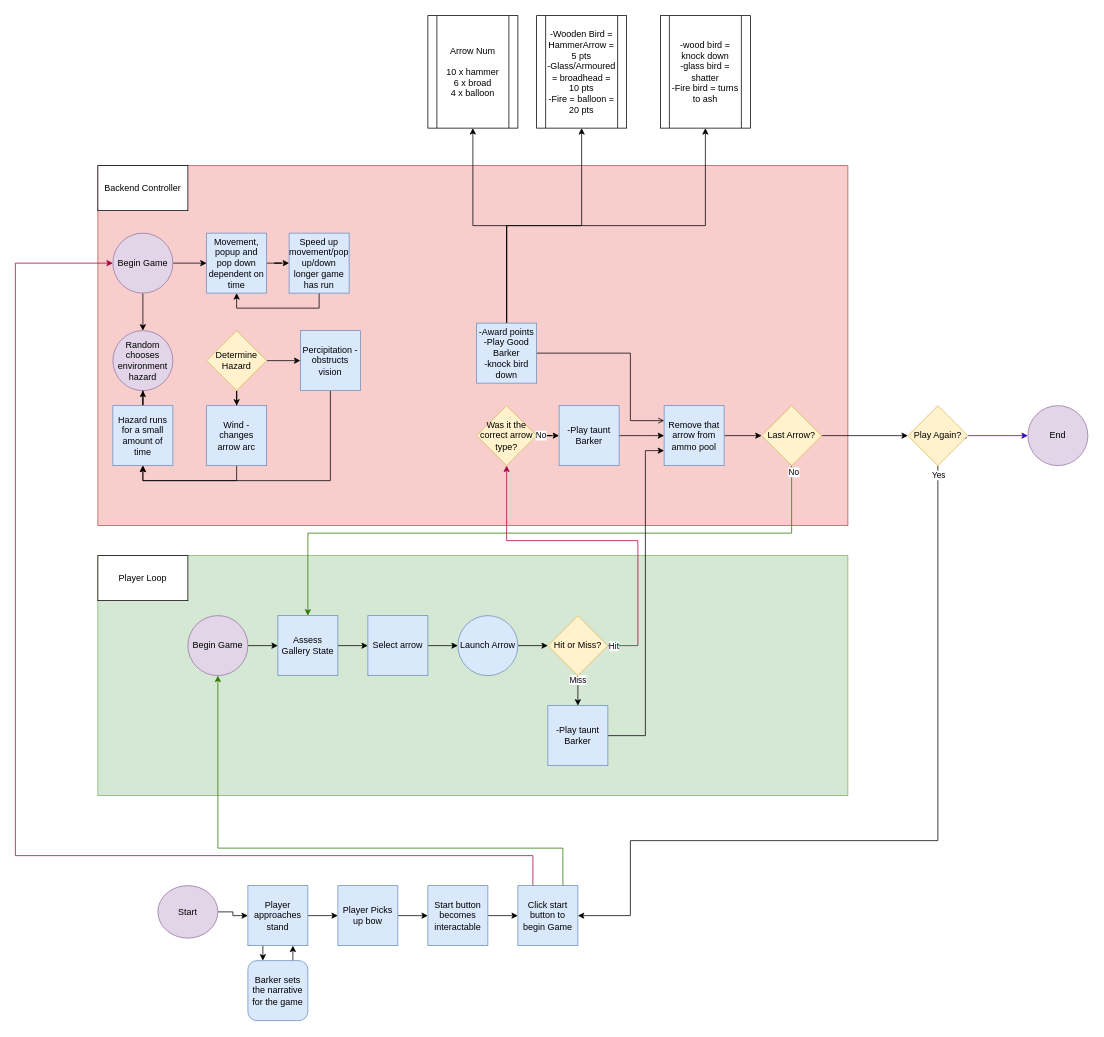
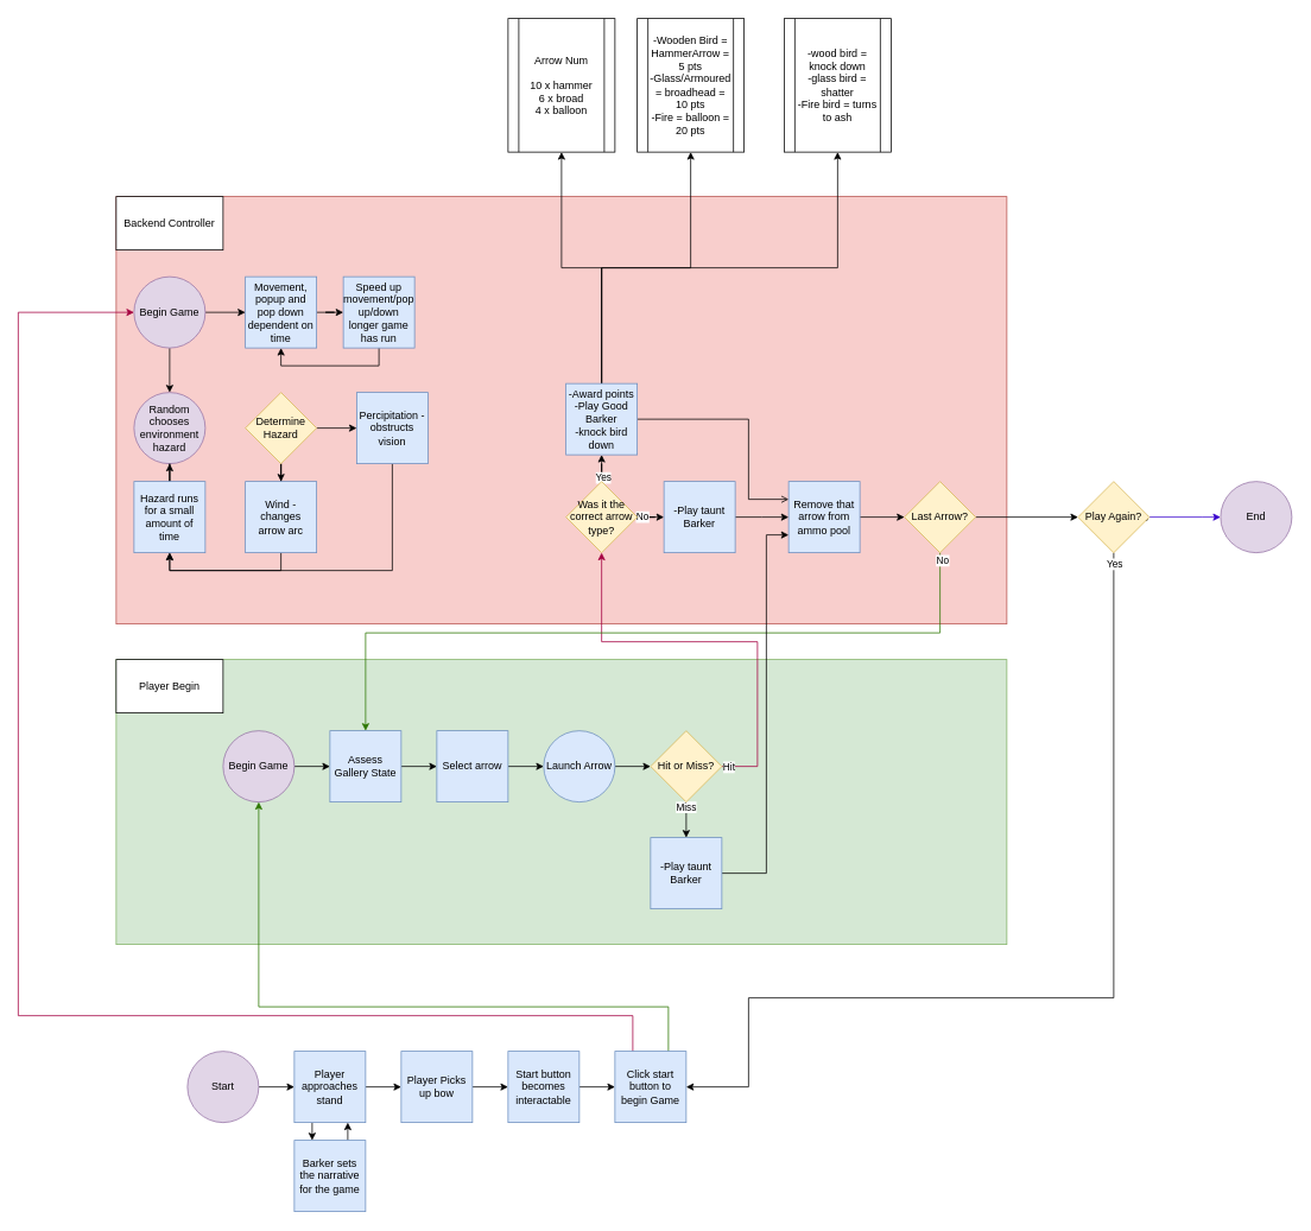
  <mxCell id="0" />
  <mxCell id="1" parent="0" />
  <mxCell id="2" value="" style="rounded=0;whiteSpace=wrap;html=1;fillColor=#d5e8d4;strokeColor=#82b366;" parent="1" vertex="1"><mxGeometry x="130" y="740" width="1000" height="320" as="geometry" /></mxCell>
  <mxCell id="3" value="" style="rounded=0;whiteSpace=wrap;html=1;fillColor=#f8cecc;strokeColor=#b85450;" parent="1" vertex="1"><mxGeometry x="130" y="220" width="1000" height="480" as="geometry" /></mxCell>
  <mxCell id="4" style="edgeStyle=orthogonalEdgeStyle;rounded=0;orthogonalLoop=1;jettySize=auto;html=1;" parent="1" source="6" target="18" edge="1"><mxGeometry relative="1" as="geometry" /></mxCell>
  <mxCell id="5" style="edgeStyle=orthogonalEdgeStyle;rounded=0;orthogonalLoop=1;jettySize=auto;html=1;entryX=0.25;entryY=0;entryDx=0;entryDy=0;exitX=0.25;exitY=1;exitDx=0;exitDy=0;" parent="1" source="6" target="22" edge="1"><mxGeometry relative="1" as="geometry"><Array as="points" /></mxGeometry></mxCell>
  <mxCell id="6" value="Player approaches stand" style="whiteSpace=wrap;html=1;aspect=fixed;fillColor=#dae8fc;strokeColor=#6c8ebf;" parent="1" vertex="1"><mxGeometry x="330" y="1180" width="80" height="80" as="geometry" /></mxCell>
  <mxCell id="7" style="edgeStyle=orthogonalEdgeStyle;rounded=0;orthogonalLoop=1;jettySize=auto;html=1;" parent="1" source="8" target="6" edge="1"><mxGeometry relative="1" as="geometry" /></mxCell>
- <mxCell id="8" value="Start" style="ellipse;whiteSpace=wrap;html=1;aspect=fixed;fillColor=#e1d5e7;strokeColor=#9673a6;" parent="1" vertex="1"><mxGeometry x="210" y="1180" width="80" height="70" as="geometry" /></mxCell>
+ <mxCell id="8" value="Start" style="ellipse;whiteSpace=wrap;html=1;aspect=fixed;fillColor=#e1d5e7;strokeColor=#9673a6;" parent="1" vertex="1"><mxGeometry y="1180" width="80" height="80" as="geometry" x="210" /></mxCell>
  <mxCell id="9" value="End" style="ellipse;whiteSpace=wrap;html=1;aspect=fixed;fillColor=#e1d5e7;strokeColor=#9673a6;" parent="1" vertex="1"><mxGeometry x="1370" y="540" width="80" height="80" as="geometry" /></mxCell>
  <mxCell id="10" style="edgeStyle=orthogonalEdgeStyle;rounded=0;orthogonalLoop=1;jettySize=auto;html=1;entryX=0;entryY=0.5;entryDx=0;entryDy=0;" parent="1" source="11" target="24" edge="1"><mxGeometry relative="1" as="geometry" /></mxCell>
  <mxCell id="11" value="Assess Gallery State" style="whiteSpace=wrap;html=1;aspect=fixed;fillColor=#dae8fc;strokeColor=#6c8ebf;" parent="1" vertex="1"><mxGeometry x="370" y="820" width="80" height="80" as="geometry" /></mxCell>
  <mxCell id="12" style="edgeStyle=orthogonalEdgeStyle;rounded=0;orthogonalLoop=1;jettySize=auto;html=1;entryX=0.5;entryY=1;entryDx=0;entryDy=0;fillColor=#60a917;strokeColor=#2D7600;exitX=0.75;exitY=0;exitDx=0;exitDy=0;" parent="1" source="14" target="20" edge="1"><mxGeometry relative="1" as="geometry"><Array as="points"><mxPoint x="750" y="1130" /><mxPoint x="290" y="1130" /></Array></mxGeometry></mxCell>
  <mxCell id="13" style="edgeStyle=orthogonalEdgeStyle;rounded=0;orthogonalLoop=1;jettySize=auto;html=1;entryX=0;entryY=0.5;entryDx=0;entryDy=0;fillColor=#d80073;strokeColor=#A50040;" parent="1" source="14" target="49" edge="1"><mxGeometry relative="1" as="geometry"><mxPoint x="60" y="540" as="targetPoint" /><Array as="points"><mxPoint x="710" y="1140" /><mxPoint x="20" y="1140" /><mxPoint x="20" y="350" /></Array></mxGeometry></mxCell>
  <mxCell id="14" value="Click start button to begin Game" style="whiteSpace=wrap;html=1;aspect=fixed;fillColor=#dae8fc;strokeColor=#6c8ebf;" parent="1" vertex="1"><mxGeometry x="690" y="1180" width="80" height="80" as="geometry" /></mxCell>
  <mxCell id="15" style="edgeStyle=orthogonalEdgeStyle;rounded=0;orthogonalLoop=1;jettySize=auto;html=1;" parent="1" source="16" target="14" edge="1"><mxGeometry relative="1" as="geometry" /></mxCell>
  <mxCell id="16" value="Start button becomes interactable" style="whiteSpace=wrap;html=1;aspect=fixed;fillColor=#dae8fc;strokeColor=#6c8ebf;" parent="1" vertex="1"><mxGeometry x="570" y="1180" width="80" height="80" as="geometry" /></mxCell>
  <mxCell id="17" style="edgeStyle=orthogonalEdgeStyle;rounded=0;orthogonalLoop=1;jettySize=auto;html=1;" parent="1" source="18" target="16" edge="1"><mxGeometry relative="1" as="geometry" /></mxCell>
  <mxCell id="18" value="Player Picks up bow" style="whiteSpace=wrap;html=1;aspect=fixed;fillColor=#dae8fc;strokeColor=#6c8ebf;" parent="1" vertex="1"><mxGeometry x="450" y="1180" width="80" height="80" as="geometry" /></mxCell>
  <mxCell id="19" style="edgeStyle=orthogonalEdgeStyle;rounded=0;orthogonalLoop=1;jettySize=auto;html=1;" parent="1" source="20" target="11" edge="1"><mxGeometry relative="1" as="geometry" /></mxCell>
  <mxCell id="20" value="Begin Game" style="ellipse;whiteSpace=wrap;html=1;aspect=fixed;fillColor=#e1d5e7;strokeColor=#9673a6;" parent="1" vertex="1"><mxGeometry x="250" y="820" width="80" height="80" as="geometry" /></mxCell>
  <mxCell id="21" style="edgeStyle=orthogonalEdgeStyle;rounded=0;orthogonalLoop=1;jettySize=auto;html=1;entryX=0.75;entryY=1;entryDx=0;entryDy=0;exitX=0.75;exitY=0;exitDx=0;exitDy=0;" parent="1" source="22" target="6" edge="1"><mxGeometry relative="1" as="geometry" /></mxCell>
- <mxCell id="22" value="Barker sets the narrative for the game" style="whiteSpace=wrap;html=1;aspect=fixed;fillColor=#dae8fc;strokeColor=#6c8ebf;rounded=1;" parent="1" vertex="1"><mxGeometry x="330" y="1280" width="80" height="80" as="geometry" /></mxCell>
+ <mxCell id="22" value="Barker sets the narrative for the game" style="whiteSpace=wrap;html=1;aspect=fixed;fillColor=#dae8fc;strokeColor=#6c8ebf;" parent="1" vertex="1"><mxGeometry x="330" y="1280" width="80" height="80" as="geometry" /></mxCell>
  <mxCell id="23" style="edgeStyle=orthogonalEdgeStyle;rounded=0;orthogonalLoop=1;jettySize=auto;html=1;" parent="1" source="24" target="26" edge="1"><mxGeometry relative="1" as="geometry" /></mxCell>
  <mxCell id="24" value="Select arrow" style="whiteSpace=wrap;html=1;aspect=fixed;fillColor=#dae8fc;strokeColor=#6c8ebf;" parent="1" vertex="1"><mxGeometry x="490" y="820" width="80" height="80" as="geometry" /></mxCell>
  <mxCell id="25" style="edgeStyle=orthogonalEdgeStyle;rounded=0;orthogonalLoop=1;jettySize=auto;html=1;" parent="1" source="26" target="31" edge="1"><mxGeometry relative="1" as="geometry" /></mxCell>
  <mxCell id="26" value="Launch Arrow" style="ellipse;whiteSpace=wrap;html=1;aspect=fixed;fillColor=#dae8fc;strokeColor=#6c8ebf;" parent="1" vertex="1"><mxGeometry x="610" y="820" width="80" height="80" as="geometry" /></mxCell>
  <mxCell id="27" style="edgeStyle=orthogonalEdgeStyle;rounded=0;orthogonalLoop=1;jettySize=auto;html=1;entryX=0.5;entryY=1;entryDx=0;entryDy=0;fillColor=#d80073;strokeColor=#A50040;" parent="1" source="31" target="36" edge="1"><mxGeometry relative="1" as="geometry"><Array as="points"><mxPoint x="850" y="860" /><mxPoint x="850" y="720" /><mxPoint x="675" y="720" /></Array></mxGeometry></mxCell>
  <mxCell id="28" value="Hit" style="edgeLabel;html=1;align=center;verticalAlign=middle;resizable=0;points=[];" parent="27" vertex="1" connectable="0"><mxGeometry x="-0.971" relative="1" as="geometry"><mxPoint as="offset" /></mxGeometry></mxCell>
  <mxCell id="29" style="edgeStyle=orthogonalEdgeStyle;rounded=0;orthogonalLoop=1;jettySize=auto;html=1;" parent="1" source="31" target="60" edge="1"><mxGeometry relative="1" as="geometry" /></mxCell>
  <mxCell id="30" value="Miss" style="edgeLabel;html=1;align=center;verticalAlign=middle;resizable=0;points=[];" parent="29" vertex="1" connectable="0"><mxGeometry x="-0.738" y="-1" relative="1" as="geometry"><mxPoint as="offset" /></mxGeometry></mxCell>
  <mxCell id="31" value="Hit or Miss?" style="rhombus;whiteSpace=wrap;html=1;fillColor=#fff2cc;strokeColor=#d6b656;" parent="1" vertex="1"><mxGeometry x="730" y="820" width="80" height="80" as="geometry" /></mxCell>
+ <mxCell id="32" style="edgeStyle=orthogonalEdgeStyle;rounded=0;orthogonalLoop=1;jettySize=auto;html=1;" parent="1" source="36" target="56" edge="1"><mxGeometry relative="1" as="geometry" /></mxCell>
+ <mxCell id="33" value="Yes" style="edgeLabel;html=1;align=center;verticalAlign=middle;resizable=0;points=[];" parent="32" vertex="1" connectable="0"><mxGeometry x="-0.787" y="-1" relative="1" as="geometry"><mxPoint as="offset" /></mxGeometry></mxCell>
  <mxCell id="34" style="edgeStyle=orthogonalEdgeStyle;rounded=0;orthogonalLoop=1;jettySize=auto;html=1;entryX=0;entryY=0.5;entryDx=0;entryDy=0;" parent="1" source="36" target="58" edge="1"><mxGeometry relative="1" as="geometry" /></mxCell>
  <mxCell id="35" value="No" style="edgeLabel;html=1;align=center;verticalAlign=middle;resizable=0;points=[];" parent="34" vertex="1" connectable="0"><mxGeometry x="-0.811" y="1" relative="1" as="geometry"><mxPoint as="offset" /></mxGeometry></mxCell>
  <mxCell id="36" value="Was it the correct arrow type?" style="rhombus;whiteSpace=wrap;html=1;fillColor=#fff2cc;strokeColor=#d6b656;" parent="1" vertex="1"><mxGeometry x="635" y="540" width="80" height="80" as="geometry" /></mxCell>
  <mxCell id="37" style="edgeStyle=orthogonalEdgeStyle;rounded=0;orthogonalLoop=1;jettySize=auto;html=1;" parent="1" source="38" target="44" edge="1"><mxGeometry relative="1" as="geometry" /></mxCell>
  <mxCell id="38" value="Remove that arrow from ammo pool" style="whiteSpace=wrap;html=1;aspect=fixed;fillColor=#dae8fc;strokeColor=#6c8ebf;" parent="1" vertex="1"><mxGeometry x="885" y="540" width="80" height="80" as="geometry" /></mxCell>
  <mxCell id="39" value="Backend Controller" style="rounded=0;whiteSpace=wrap;html=1;" parent="1" vertex="1"><mxGeometry x="130" y="220" width="120" height="60" as="geometry" /></mxCell>
- <mxCell id="40" value="Player Loop" style="rounded=0;whiteSpace=wrap;html=1;" parent="1" vertex="1"><mxGeometry x="130" y="740" width="120" height="60" as="geometry" /></mxCell>
+ <mxCell id="40" value="Player Begin" style="rounded=0;whiteSpace=wrap;html=1;" parent="1" vertex="1"><mxGeometry x="130" y="740" width="120" height="60" as="geometry" /></mxCell>
  <mxCell id="41" style="edgeStyle=orthogonalEdgeStyle;rounded=0;orthogonalLoop=1;jettySize=auto;html=1;fillColor=#60a917;strokeColor=#2D7600;" parent="1" source="44" target="11" edge="1"><mxGeometry relative="1" as="geometry"><Array as="points"><mxPoint x="1055" y="710" /><mxPoint x="410" y="710" /></Array></mxGeometry></mxCell>
  <mxCell id="42" value="No" style="edgeLabel;html=1;align=center;verticalAlign=middle;resizable=0;points=[];" parent="41" vertex="1" connectable="0"><mxGeometry x="-0.98" y="2" relative="1" as="geometry"><mxPoint as="offset" /></mxGeometry></mxCell>
  <mxCell id="43" style="edgeStyle=orthogonalEdgeStyle;rounded=0;orthogonalLoop=1;jettySize=auto;html=1;" parent="1" source="44" target="78" edge="1"><mxGeometry relative="1" as="geometry" /></mxCell>
  <mxCell id="44" value="Last Arrow?" style="rhombus;whiteSpace=wrap;html=1;fillColor=#fff2cc;strokeColor=#d6b656;" parent="1" vertex="1"><mxGeometry x="1015" y="540" width="80" height="80" as="geometry" /></mxCell>
  <mxCell id="45" style="edgeStyle=orthogonalEdgeStyle;rounded=0;orthogonalLoop=1;jettySize=auto;html=1;" parent="1" source="46" target="51" edge="1"><mxGeometry relative="1" as="geometry" /></mxCell>
  <mxCell id="46" value="Movement, popup and pop down dependent on time" style="whiteSpace=wrap;html=1;aspect=fixed;fillColor=#dae8fc;strokeColor=#6c8ebf;" parent="1" vertex="1"><mxGeometry x="275" y="310" width="80" height="80" as="geometry" /></mxCell>
  <mxCell id="47" style="edgeStyle=orthogonalEdgeStyle;rounded=0;orthogonalLoop=1;jettySize=auto;html=1;" parent="1" source="49" target="46" edge="1"><mxGeometry relative="1" as="geometry" /></mxCell>
  <mxCell id="48" style="edgeStyle=orthogonalEdgeStyle;rounded=0;orthogonalLoop=1;jettySize=auto;html=1;" parent="1" source="49" target="64" edge="1"><mxGeometry relative="1" as="geometry" /></mxCell>
  <mxCell id="49" value="Begin Game" style="ellipse;whiteSpace=wrap;html=1;aspect=fixed;fillColor=#e1d5e7;strokeColor=#9673a6;" parent="1" vertex="1"><mxGeometry x="150" y="310" width="80" height="80" as="geometry" /></mxCell>
  <mxCell id="50" style="edgeStyle=orthogonalEdgeStyle;rounded=0;orthogonalLoop=1;jettySize=auto;html=1;entryX=0.5;entryY=1;entryDx=0;entryDy=0;" parent="1" source="51" target="46" edge="1"><mxGeometry relative="1" as="geometry"><Array as="points"><mxPoint x="425" y="410" /><mxPoint x="315" y="410" /></Array></mxGeometry></mxCell>
  <mxCell id="51" value="Speed up movement/pop up/down longer game has run" style="whiteSpace=wrap;html=1;aspect=fixed;fillColor=#dae8fc;strokeColor=#6c8ebf;" parent="1" vertex="1"><mxGeometry x="385" y="310" width="80" height="80" as="geometry" /></mxCell>
  <mxCell id="52" style="edgeStyle=orthogonalEdgeStyle;rounded=0;orthogonalLoop=1;jettySize=auto;html=1;entryX=0;entryY=0.25;entryDx=0;entryDy=0;endArrow=open;" parent="1" source="56" target="38" edge="1"><mxGeometry relative="1" as="geometry"><Array as="points"><mxPoint x="840" y="470" /><mxPoint x="840" y="560" /></Array></mxGeometry></mxCell>
  <mxCell id="53" style="edgeStyle=orthogonalEdgeStyle;rounded=0;orthogonalLoop=1;jettySize=auto;html=1;" parent="1" source="56" target="61" edge="1"><mxGeometry relative="1" as="geometry" /></mxCell>
  <mxCell id="54" style="edgeStyle=orthogonalEdgeStyle;rounded=0;orthogonalLoop=1;jettySize=auto;html=1;entryX=0.5;entryY=1;entryDx=0;entryDy=0;" parent="1" source="56" target="62" edge="1"><mxGeometry relative="1" as="geometry" /></mxCell>
  <mxCell id="55" style="edgeStyle=orthogonalEdgeStyle;rounded=0;orthogonalLoop=1;jettySize=auto;html=1;entryX=0.5;entryY=1;entryDx=0;entryDy=0;" parent="1" source="56" target="63" edge="1"><mxGeometry relative="1" as="geometry"><Array as="points"><mxPoint x="675" y="300" /><mxPoint x="940" y="300" /></Array></mxGeometry></mxCell>
  <mxCell id="56" value="-Award points&lt;br&gt;-Play Good Barker&lt;br&gt;-knock bird down" style="whiteSpace=wrap;html=1;aspect=fixed;fillColor=#dae8fc;strokeColor=#6c8ebf;" parent="1" vertex="1"><mxGeometry x="635" y="430" width="80" height="80" as="geometry" /></mxCell>
  <mxCell id="57" style="edgeStyle=orthogonalEdgeStyle;rounded=0;orthogonalLoop=1;jettySize=auto;html=1;" parent="1" source="58" edge="1"><mxGeometry relative="1" as="geometry"><mxPoint x="885" y="580" as="targetPoint" /></mxGeometry></mxCell>
  <mxCell id="58" value="-Play taunt Barker" style="whiteSpace=wrap;html=1;aspect=fixed;fillColor=#dae8fc;strokeColor=#6c8ebf;" parent="1" vertex="1"><mxGeometry x="745" y="540" width="80" height="80" as="geometry" /></mxCell>
  <mxCell id="59" style="edgeStyle=orthogonalEdgeStyle;rounded=0;orthogonalLoop=1;jettySize=auto;html=1;entryX=0;entryY=0.75;entryDx=0;entryDy=0;exitX=1;exitY=0.5;exitDx=0;exitDy=0;" parent="1" source="60" target="38" edge="1"><mxGeometry relative="1" as="geometry"><Array as="points"><mxPoint x="860" y="980" /><mxPoint x="860" y="600" /></Array></mxGeometry></mxCell>
  <mxCell id="60" value="-Play taunt Barker" style="whiteSpace=wrap;html=1;aspect=fixed;fillColor=#dae8fc;strokeColor=#6c8ebf;" parent="1" vertex="1"><mxGeometry x="730" y="940" width="80" height="80" as="geometry" /></mxCell>
  <mxCell id="61" value="-Wooden Bird = HammerArrow = 5 pts&lt;br&gt;-Glass/Armoured = broadhead = 10 pts&lt;br&gt;-Fire = balloon = 20 pts" style="shape=process;whiteSpace=wrap;html=1;backgroundOutline=1;" parent="1" vertex="1"><mxGeometry x="715" y="20" width="120" height="150" as="geometry" /></mxCell>
  <mxCell id="62" value="Arrow Num&lt;br&gt;&lt;br&gt;10 x hammer&lt;br&gt;6 x broad&lt;br&gt;4 x balloon" style="shape=process;whiteSpace=wrap;html=1;backgroundOutline=1;" parent="1" vertex="1"><mxGeometry x="570" y="20" width="120" height="150" as="geometry" /></mxCell>
  <mxCell id="63" value="-wood bird = knock down&lt;br&gt;-glass bird = shatter&lt;br&gt;-Fire bird = turns to ash" style="shape=process;whiteSpace=wrap;html=1;backgroundOutline=1;" parent="1" vertex="1"><mxGeometry x="880" y="20" width="120" height="150" as="geometry" /></mxCell>
  <mxCell id="64" value="Random chooses environment hazard" style="ellipse;whiteSpace=wrap;html=1;aspect=fixed;fillColor=#e1d5e7;strokeColor=#9673a6;" parent="1" vertex="1"><mxGeometry x="150" y="440" width="80" height="80" as="geometry" /></mxCell>
  <mxCell id="65" style="edgeStyle=orthogonalEdgeStyle;rounded=0;orthogonalLoop=1;jettySize=auto;html=1;entryX=0.5;entryY=1;entryDx=0;entryDy=0;" parent="1" source="66" target="73" edge="1"><mxGeometry relative="1" as="geometry"><Array as="points"><mxPoint x="440" y="640" /><mxPoint x="190" y="640" /></Array></mxGeometry></mxCell>
  <mxCell id="66" value="Percipitation - obstructs vision" style="whiteSpace=wrap;html=1;aspect=fixed;fillColor=#dae8fc;strokeColor=#6c8ebf;" parent="1" vertex="1"><mxGeometry x="400" y="440" width="80" height="80" as="geometry" /></mxCell>
  <mxCell id="67" style="edgeStyle=orthogonalEdgeStyle;rounded=0;orthogonalLoop=1;jettySize=auto;html=1;entryX=0;entryY=0.5;entryDx=0;entryDy=0;" parent="1" source="69" target="66" edge="1"><mxGeometry relative="1" as="geometry" /></mxCell>
  <mxCell id="68" style="edgeStyle=orthogonalEdgeStyle;rounded=0;orthogonalLoop=1;jettySize=auto;html=1;" parent="1" source="69" target="71" edge="1"><mxGeometry relative="1" as="geometry" /></mxCell>
  <mxCell id="69" value="Determine Hazard" style="rhombus;whiteSpace=wrap;html=1;fillColor=#fff2cc;strokeColor=#d6b656;" parent="1" vertex="1"><mxGeometry x="275" y="440" width="80" height="80" as="geometry" /></mxCell>
  <mxCell id="70" style="edgeStyle=orthogonalEdgeStyle;rounded=0;orthogonalLoop=1;jettySize=auto;html=1;entryX=0.5;entryY=1;entryDx=0;entryDy=0;" parent="1" source="71" target="73" edge="1"><mxGeometry relative="1" as="geometry"><Array as="points"><mxPoint x="315" y="640" /><mxPoint x="190" y="640" /></Array></mxGeometry></mxCell>
  <mxCell id="71" value="Wind - changes arrow arc" style="whiteSpace=wrap;html=1;aspect=fixed;fillColor=#dae8fc;strokeColor=#6c8ebf;" parent="1" vertex="1"><mxGeometry x="275" y="540" width="80" height="80" as="geometry" /></mxCell>
  <mxCell id="72" style="edgeStyle=orthogonalEdgeStyle;rounded=0;orthogonalLoop=1;jettySize=auto;html=1;entryX=0.5;entryY=1;entryDx=0;entryDy=0;" parent="1" source="73" target="64" edge="1"><mxGeometry relative="1" as="geometry" /></mxCell>
  <mxCell id="73" value="Hazard runs for a small amount of time" style="whiteSpace=wrap;html=1;aspect=fixed;fillColor=#dae8fc;strokeColor=#6c8ebf;" parent="1" vertex="1"><mxGeometry x="150" y="540" width="80" height="80" as="geometry" /></mxCell>
  <mxCell id="74" style="edgeStyle=orthogonalEdgeStyle;rounded=0;orthogonalLoop=1;jettySize=auto;html=1;fillColor=#6a00ff;strokeColor=#3700CC;entryX=0;entryY=0.5;entryDx=0;entryDy=0;" parent="1" source="78" target="9" edge="1"><mxGeometry relative="1" as="geometry"><mxPoint x="1410" y="820" as="targetPoint" /><Array as="points"><mxPoint x="1350" y="580" /><mxPoint x="1350" y="580" /></Array></mxGeometry></mxCell>
  <mxCell id="75" value="No" style="edgeLabel;html=1;align=center;verticalAlign=middle;resizable=0;points=[];" parent="74" vertex="1" connectable="0"><mxGeometry x="-0.933" y="-2" relative="1" as="geometry"><mxPoint x="-12" y="-2" as="offset" /></mxGeometry></mxCell>
  <mxCell id="76" style="edgeStyle=orthogonalEdgeStyle;rounded=0;orthogonalLoop=1;jettySize=auto;html=1;entryX=1;entryY=0.5;entryDx=0;entryDy=0;" parent="1" source="78" target="14" edge="1"><mxGeometry relative="1" as="geometry"><Array as="points"><mxPoint x="1250" y="1120" /><mxPoint x="840" y="1120" /><mxPoint x="840" y="1220" /></Array></mxGeometry></mxCell>
  <mxCell id="77" value="Yes" style="edgeLabel;html=1;align=center;verticalAlign=middle;resizable=0;points=[];" parent="76" vertex="1" connectable="0"><mxGeometry x="-0.978" relative="1" as="geometry"><mxPoint as="offset" /></mxGeometry></mxCell>
  <mxCell id="78" value="Play Again?" style="rhombus;whiteSpace=wrap;html=1;fillColor=#fff2cc;strokeColor=#d6b656;" parent="1" vertex="1"><mxGeometry x="1210" y="540" width="80" height="80" as="geometry" /></mxCell>
